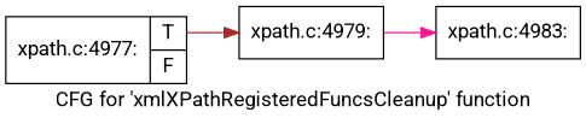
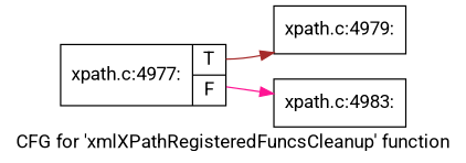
  digraph {
    fontname=Roboto
    label="CFG for 'xmlXPathRegisteredFuncsCleanup' function"
    rankdir=LR
    node [fontname=Roboto shape=record]
    edge [fontname=Roboto]
    n1 [label="{xpath.c:4977:|{<s0>T|<s1>F}}"]
    n2 [label="{xpath.c:4979:}"]
    n3 [label="{xpath.c:4983:}"]
    n1 -> n2 [color=brown tailport=s0]
-   n2 -> n3 [color=deeppink]
+   n1 -> n3 [color=deeppink]
  }
